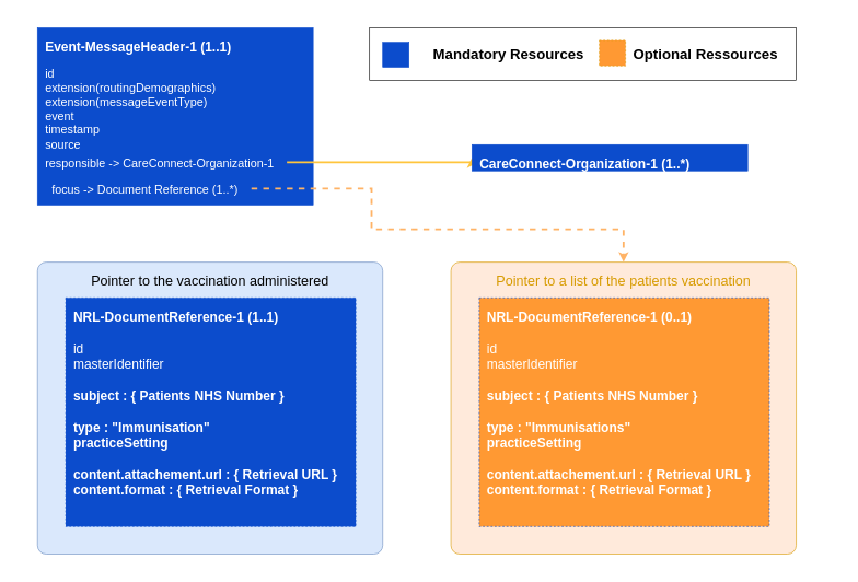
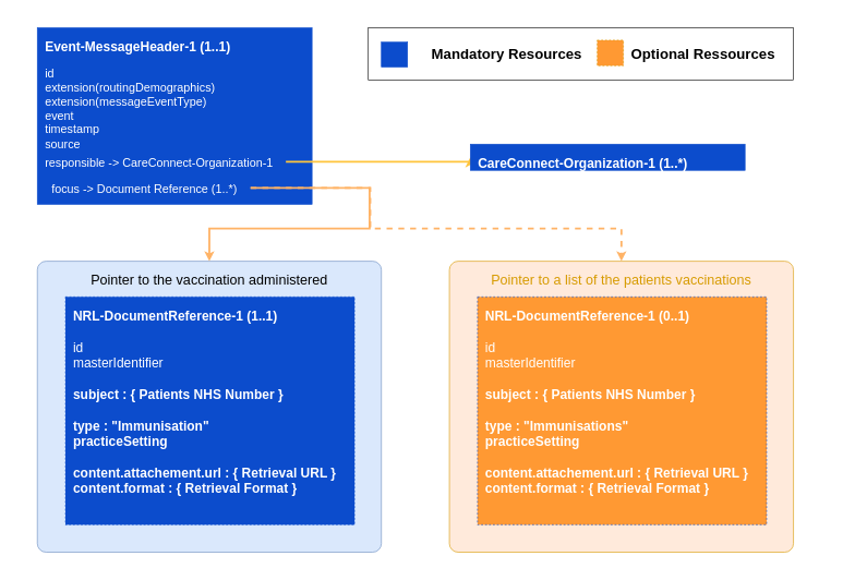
  <mxCell id="0" />
  <mxCell id="1" parent="0" />
  <mxCell id="2" value="" style="rounded=0;whiteSpace=wrap;html=1;fillColor=none;strokeColor=#FFFFFF;" parent="1" vertex="1"><mxGeometry x="20" y="20" width="1264" height="845" as="geometry" /></mxCell>
  <mxCell id="3" value="&lt;span style=&quot;font-size: 21px ; text-align: left&quot;&gt;Pointer to the vaccination administered&lt;/span&gt;" style="rounded=1;whiteSpace=wrap;html=1;strokeColor=#6c8ebf;arcSize=3;verticalAlign=top;fontSize=21;spacingTop=9;fillColor=#dae8fc;" parent="1" vertex="1"><mxGeometry x="56" y="399" width="526" height="445" as="geometry" /></mxCell>
  <mxCell id="4" value="" style="rounded=0;whiteSpace=wrap;html=1;strokeColor=#000000;strokeWidth=1;fillColor=none;gradientColor=none;fontSize=90;fontColor=#000000;align=left;" parent="1" vertex="1"><mxGeometry x="562" y="42" width="650" height="80" as="geometry" /></mxCell>
  <mxCell id="5" value="&lt;br style=&quot;font-size: 20px&quot;&gt;" style="rounded=0;whiteSpace=wrap;html=1;fillColor=#FF9933;strokeColor=#d79b00;fontColor=#000000;verticalAlign=top;align=left;fontSize=20;spacingLeft=10;spacingTop=10;spacingBottom=10;spacingRight=10;fontStyle=1;gradientDirection=east;dashed=1;" parent="1" vertex="1"><mxGeometry x="912" y="61" width="40" height="39" as="geometry" /></mxCell>
  <mxCell id="6" value="&lt;br style=&quot;font-size: 20px&quot;&gt;" style="rounded=0;whiteSpace=wrap;html=1;fillColor=#0C4CCC;strokeColor=#0C4CCC;fontColor=#FFFFFF;verticalAlign=top;align=left;fontSize=20;spacingLeft=10;spacingTop=10;spacingBottom=10;spacingRight=10;fontStyle=1" parent="1" vertex="1"><mxGeometry x="582" y="64" width="40" height="38" as="geometry" /></mxCell>
  <mxCell id="7" value="Optional Ressources" style="text;html=1;strokeColor=none;fillColor=none;align=left;verticalAlign=middle;whiteSpace=wrap;rounded=0;dashed=1;fontSize=22;fontColor=#000000;fontStyle=1" parent="1" vertex="1"><mxGeometry x="962" y="50" width="245" height="65" as="geometry" /></mxCell>
  <mxCell id="8" value="&lt;div style=&quot;text-align: left&quot;&gt;&lt;span&gt;Mandatory Resources&lt;/span&gt;&lt;/div&gt;" style="text;html=1;strokeColor=none;fillColor=none;align=left;verticalAlign=middle;whiteSpace=wrap;rounded=0;dashed=1;fontSize=22;fontColor=#000000;fontStyle=1" parent="1" vertex="1"><mxGeometry x="657" y="50" width="245" height="65" as="geometry" /></mxCell>
  <mxCell id="9" value="Event-MessageHeader-1 (1..1)" style="rounded=0;whiteSpace=wrap;html=1;fillColor=#0C4CCC;strokeColor=#0C4CCC;fontColor=#FFFFFF;verticalAlign=top;align=left;fontSize=20;spacingLeft=10;spacingTop=10;spacingBottom=10;spacingRight=10;fontStyle=1" parent="1" vertex="1"><mxGeometry x="56" y="42" width="420" height="270" as="geometry" /></mxCell>
  <mxCell id="10" style="edgeStyle=orthogonalEdgeStyle;rounded=0;html=1;exitX=1;exitY=0.5;jettySize=auto;orthogonalLoop=1;strokeColor=#FFC53D;strokeWidth=3;fontSize=20;fontColor=#FFFFFF;entryX=0;entryY=0.5;entryDx=0;entryDy=0;" parent="1" source="11" target="12" edge="1"><mxGeometry relative="1" as="geometry"><Array as="points"><mxPoint x="546" y="247" /><mxPoint x="546" y="247" /></Array></mxGeometry></mxCell>
  <mxCell id="11" value="responsible -&amp;gt; CareConnect-Organization-1" style="text;html=1;fontSize=18;fontColor=#FFFFFF;" parent="1" vertex="1"><mxGeometry x="66" y="232" width="370" height="30" as="geometry" /></mxCell>
  <mxCell id="12" value="CareConnect-Organization-1 (1..*)" style="rounded=0;whiteSpace=wrap;html=1;fillColor=#0C4CCC;strokeColor=#0C4CCC;fontColor=#FFFFFF;verticalAlign=top;align=left;fontSize=20;spacingLeft=10;spacingTop=10;spacingBottom=10;spacingRight=10;fontStyle=1" parent="1" vertex="1"><mxGeometry x="718" y="220" width="420" height="40" as="geometry" /></mxCell>
  <mxCell id="13" value="NRL-DocumentReference-1 (1..1)&lt;br&gt;&lt;span style=&quot;font-weight: normal&quot;&gt;&lt;br&gt;id&lt;br&gt;masterIdentifier&lt;br&gt;&lt;br&gt;&lt;/span&gt;subject : { Patients NHS Number }&lt;br&gt;&lt;br&gt;type : &quot;Immunisation&quot;&lt;br&gt;practiceSetting&lt;br&gt;&lt;br&gt;content.attachement.url : { Retrieval URL }&lt;br&gt;content.format : { Retrieval Format }" style="rounded=0;whiteSpace=wrap;html=1;verticalAlign=top;align=left;fontSize=20;spacingLeft=10;spacingTop=10;spacingBottom=10;spacingRight=10;fontStyle=1;gradientDirection=east;dashed=1;strokeColor=#0C4CCC;fillColor=#0C4CCC;fontColor=#FFFFFF;" parent="1" vertex="1"><mxGeometry x="99" y="453.5" width="442" height="348.5" as="geometry" /></mxCell>
+ <mxCell id="14" style="edgeStyle=orthogonalEdgeStyle;rounded=0;orthogonalLoop=1;jettySize=auto;html=1;entryX=0.5;entryY=0;entryDx=0;entryDy=0;fillColor=#fff2cc;strokeColor=#FFB366;strokeWidth=3;exitX=1;exitY=0.5;exitDx=0;exitDy=0;" parent="1" source="15" target="3" edge="1"><mxGeometry relative="1" as="geometry"><Array as="points"><mxPoint x="564" y="287" /><mxPoint x="564" y="349" /><mxPoint x="319" y="349" /></Array><mxPoint x="256" y="150" as="sourcePoint" /><mxPoint x="309.75" y="360" as="targetPoint" /></mxGeometry></mxCell>
  <mxCell id="15" value="focus -&amp;gt; Document Reference (1..*)" style="text;html=1;fontSize=18;fontColor=#FFFFFF;" parent="1" vertex="1"><mxGeometry x="76" y="272" width="306" height="30" as="geometry" /></mxCell>
  <mxCell id="16" value="id&lt;br&gt;extension(routingDemographics)&lt;br&gt;extension(messageEventType)&lt;br&gt;event&lt;br&gt;timestamp&lt;br&gt;source" style="text;html=1;fontSize=18;fontColor=#FFFFFF;" parent="1" vertex="1"><mxGeometry x="66" y="94.5" width="370" height="137.5" as="geometry" /></mxCell>
- <mxCell id="17" value="&lt;span style=&quot;font-size: 21px ; text-align: left&quot;&gt;Pointer to a list of the patients vaccination&lt;/span&gt;" style="rounded=1;whiteSpace=wrap;html=1;strokeColor=#D79B00;arcSize=3;verticalAlign=top;fontSize=21;fontColor=#D79B00;spacingTop=9;fillColor=#FFEADB;" parent="1" vertex="1"><mxGeometry x="686" y="399" width="526" height="445" as="geometry" /></mxCell>
+ <mxCell id="17" value="&lt;span style=&quot;font-size: 21px ; text-align: left&quot;&gt;Pointer to a list of the patients vaccinations&lt;/span&gt;" style="rounded=1;whiteSpace=wrap;html=1;strokeColor=#D79B00;arcSize=3;verticalAlign=top;fontSize=21;fontColor=#D79B00;spacingTop=9;fillColor=#FFEADB;" parent="1" vertex="1"><mxGeometry x="686" y="399" width="526" height="445" as="geometry" /></mxCell>
  <mxCell id="18" value="NRL-DocumentReference-1 (0..1)&lt;br&gt;&lt;span style=&quot;font-weight: normal&quot;&gt;&lt;br&gt;id&lt;br&gt;masterIdentifier&lt;br&gt;&lt;br&gt;&lt;/span&gt;subject : { Patients NHS Number }&lt;br&gt;&lt;br&gt;type : &quot;Immunisations&quot;&lt;br&gt;practiceSetting&lt;br&gt;&lt;br&gt;content.attachement.url : { Retrieval URL }&lt;br&gt;content.format : { Retrieval Format }" style="rounded=0;whiteSpace=wrap;html=1;verticalAlign=top;align=left;fontSize=20;spacingLeft=10;spacingTop=10;spacingBottom=10;spacingRight=10;fontStyle=1;gradientDirection=east;dashed=1;strokeColor=#0C4CCC;fontColor=#FFFFFF;fillColor=#FF9933;" parent="1" vertex="1"><mxGeometry x="729" y="453.5" width="442" height="348.5" as="geometry" /></mxCell>
  <mxCell id="19" style="edgeStyle=orthogonalEdgeStyle;rounded=0;orthogonalLoop=1;jettySize=auto;html=1;entryX=0.5;entryY=0;entryDx=0;entryDy=0;fillColor=#fff2cc;strokeColor=#FFB366;strokeWidth=3;exitX=1;exitY=0.5;exitDx=0;exitDy=0;dashed=1;" parent="1" source="15" target="17" edge="1"><mxGeometry relative="1" as="geometry"><Array as="points"><mxPoint x="565" y="287" /><mxPoint x="565" y="349" /><mxPoint x="949" y="349" /></Array><mxPoint x="246" y="297" as="sourcePoint" /><mxPoint x="658" y="557.5" as="targetPoint" /></mxGeometry></mxCell>
